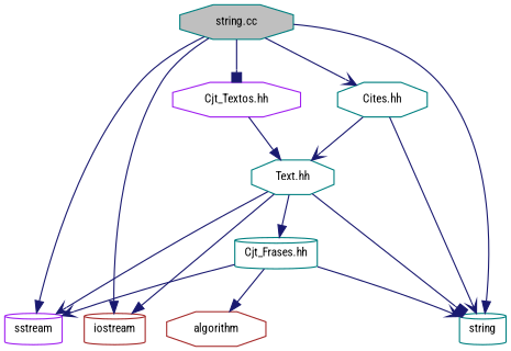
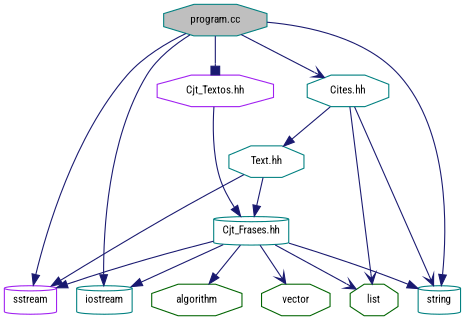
  digraph {
    fontname="Roboto Condensed"
    node [color=teal fillcolor=white fontname="Roboto Condensed" fontsize=10 shape=octagon style=filled]
    edge [arrowhead=normal color=midnightblue fontname="Roboto Condensed" fontsize=10 labelfontname=FreeSans labelfontsize=10 style=solid]
-   n1 [fillcolor=grey75 fontcolor=black height=0.2 label="string.cc" width=0.4]
+   n1 [fillcolor=grey75 fontcolor=black height=0.2 label="program.cc" width=0.4]
    n2 [color=purple height=0.2 label=sstream shape=cylinder width=0.4]
    n3 [height=0.2 label=string shape=cylinder width=0.4]
-   n4 [color=brown height=0.2 label=iostream shape=cylinder width=0.4]
+   n4 [height=0.2 label=iostream shape=cylinder width=0.4]
    n5 [color=purple height=0.2 label="Cjt_Textos.hh" width=0.4]
    n6 [height=0.2 label="Cites.hh" width=0.4]
    n7 [height=0.2 label="Text.hh" width=0.4]
+   n8 [color=darkgreen height=0.2 label=list width=0.4]
    n9 [height=0.2 label="Cjt_Frases.hh" shape=cylinder width=0.4]
-   n11 [color=brown height=0.2 label=algorithm width=0.4]
+   n10 [color=darkgreen height=0.2 label=vector width=0.4]
+   n11 [color=darkgreen height=0.2 label=algorithm width=0.4]
    n1 -> n2
    n1 -> n3
    n1 -> n4
    n1 -> n5 [arrowhead=box]
    n1 -> n6 [arrowhead=vee]
-   n5 -> n7
+   n5 -> n9
    n6 -> n3 [arrowhead=vee]
-   n6 -> n7 [arrowhead=vee]
-   n7 -> n2 [arrowhead=vee]
-   n7 -> n3 [arrowhead=box]
+   n6 -> n7
+   n6 -> n8 [arrowhead=vee]
+   n7 -> n2
    n7 -> n9
-   n9 -> n2 [arrowhead=vee]
-   n9 -> n3 [arrowhead=vee]
-   n7 -> n4
+   n9 -> n2
+   n9 -> n3
+   n9 -> n4
+   n9 -> n8 [arrowhead=vee]
+   n9 -> n10 [arrowhead=vee]
    n9 -> n11
  }
